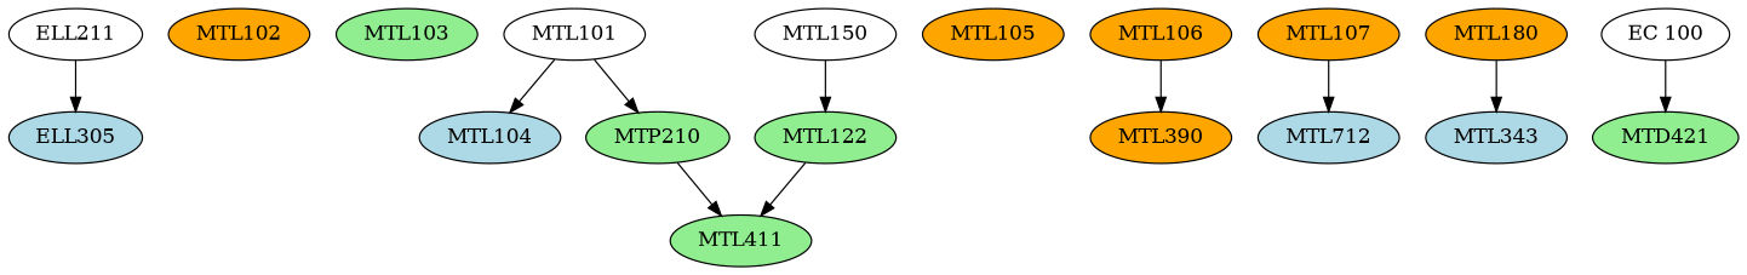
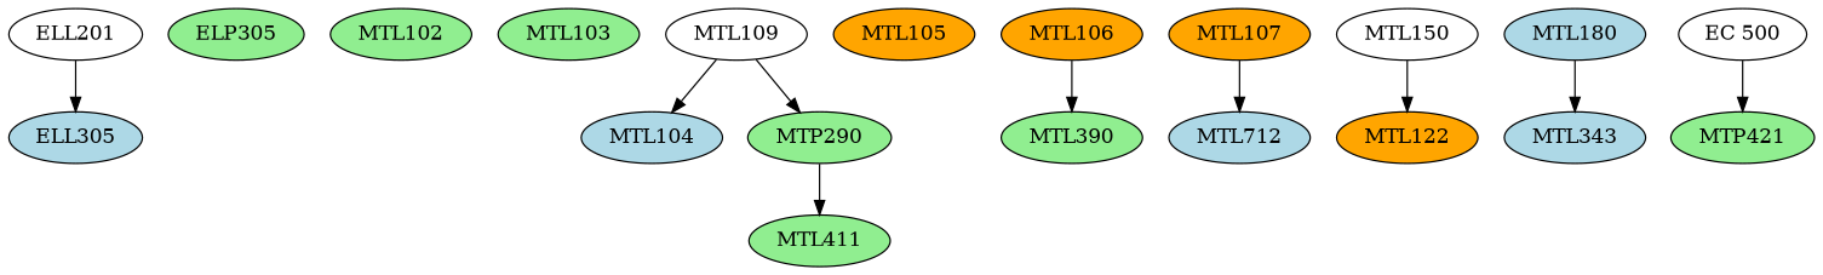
  strict digraph {
    node [fillcolor=lightgreen style=filled]
    ELL305 [fillcolor=lightblue]
-   MTL102 [fillcolor=orange]
+   ELP305
+   MTL102
    MTL103
    MTL104 [fillcolor=lightblue]
    MTL105 [fillcolor=orange]
    MTL106 [fillcolor=orange]
-   MTL390 [fillcolor=orange]
+   MTL390
    MTL107 [fillcolor=orange]
    MTL712 [fillcolor=lightblue]
-   MTL122
+   MTL122 [fillcolor=orange]
    MTL411
-   MTL180 [fillcolor=orange]
+   MTL180 [fillcolor=lightblue]
    n14 [fillcolor=lightblue label=MTL343]
-   MTP290 [label=MTP210]
-   ELL201 [fillcolor=orange label=ELL211 style=""]
-   MTL101 [style=""]
+   MTP290
+   ELL201 [fillcolor=orange style=""]
+   MTL101 [label=MTL109 style=""]
    n18 [fillcolor=lightblue label=MTL150 style=""]
-   "EC 100" [fillcolor=grey style=""]
-   MTD421
+   "EC 100" [fillcolor=grey label="EC 500" style=""]
+   MTD421 [label=MTP421]
    MTL106 -> MTL390
    MTL107 -> MTL712
-   MTL122 -> MTL411
    MTL180 -> n14
    MTP290 -> MTL411
    ELL201 -> ELL305
    MTL101 -> MTL104
    MTL101 -> MTP290
    n18 -> MTL122
    "EC 100" -> MTD421
  }
